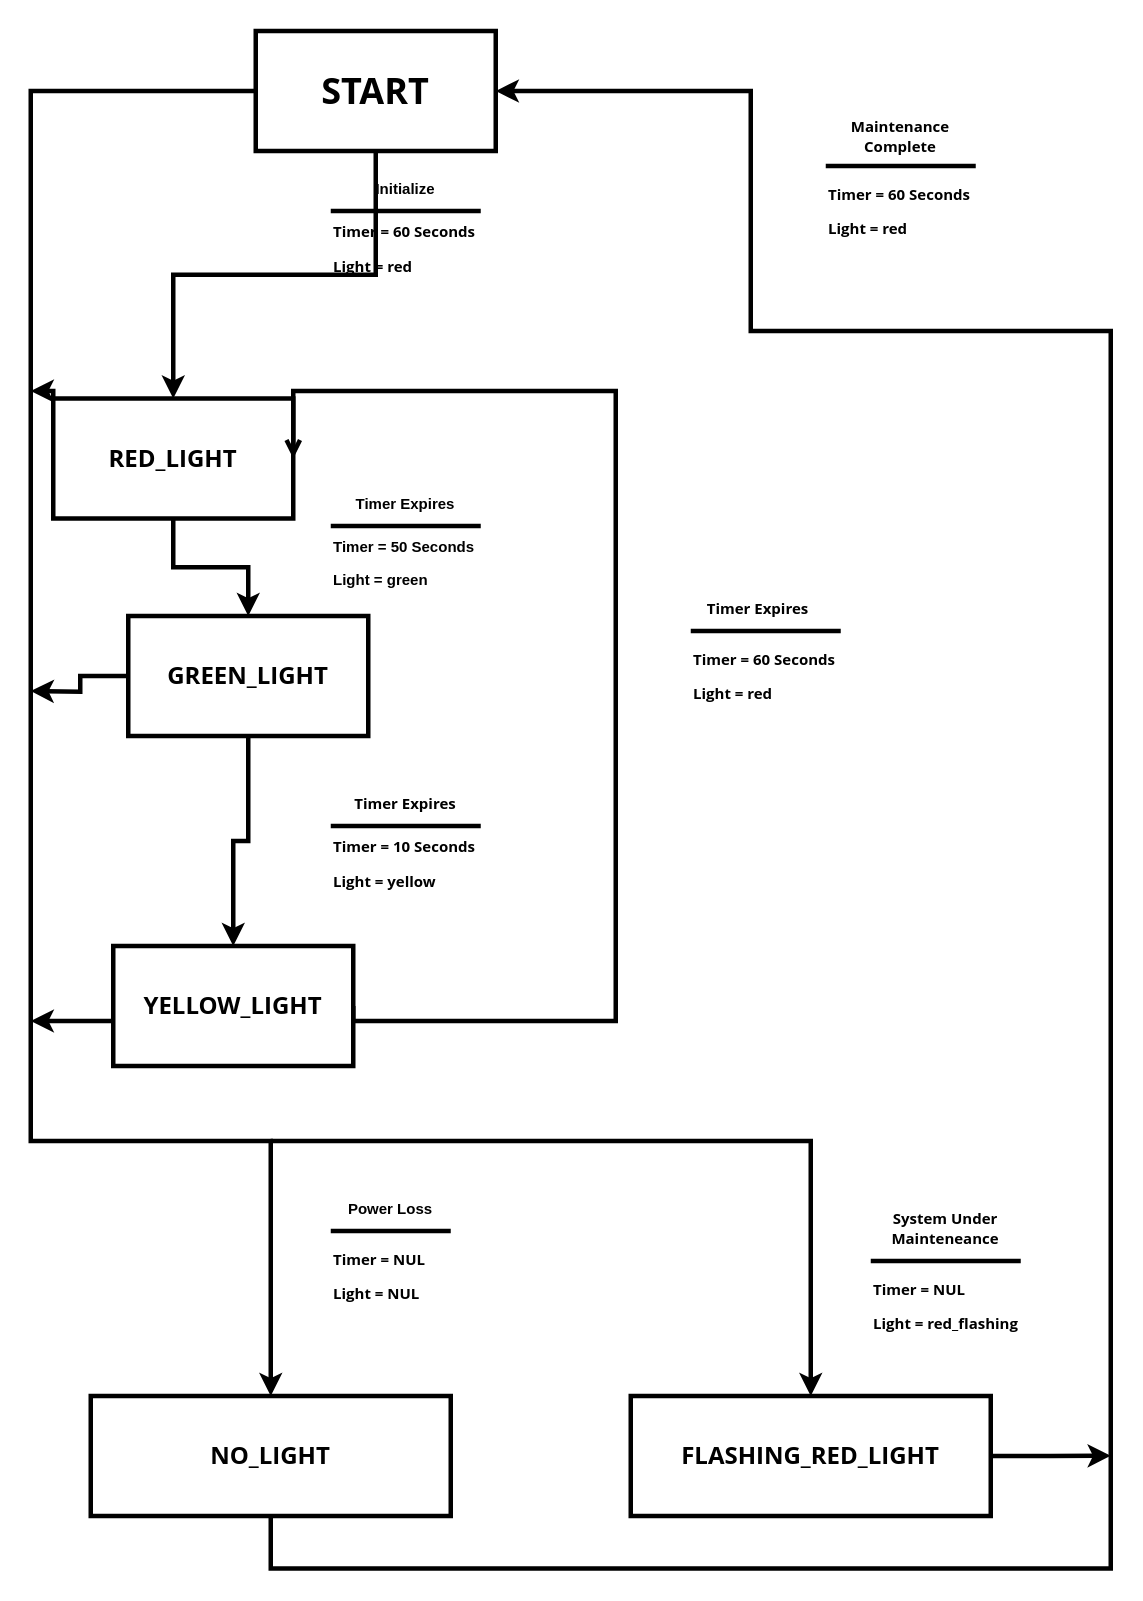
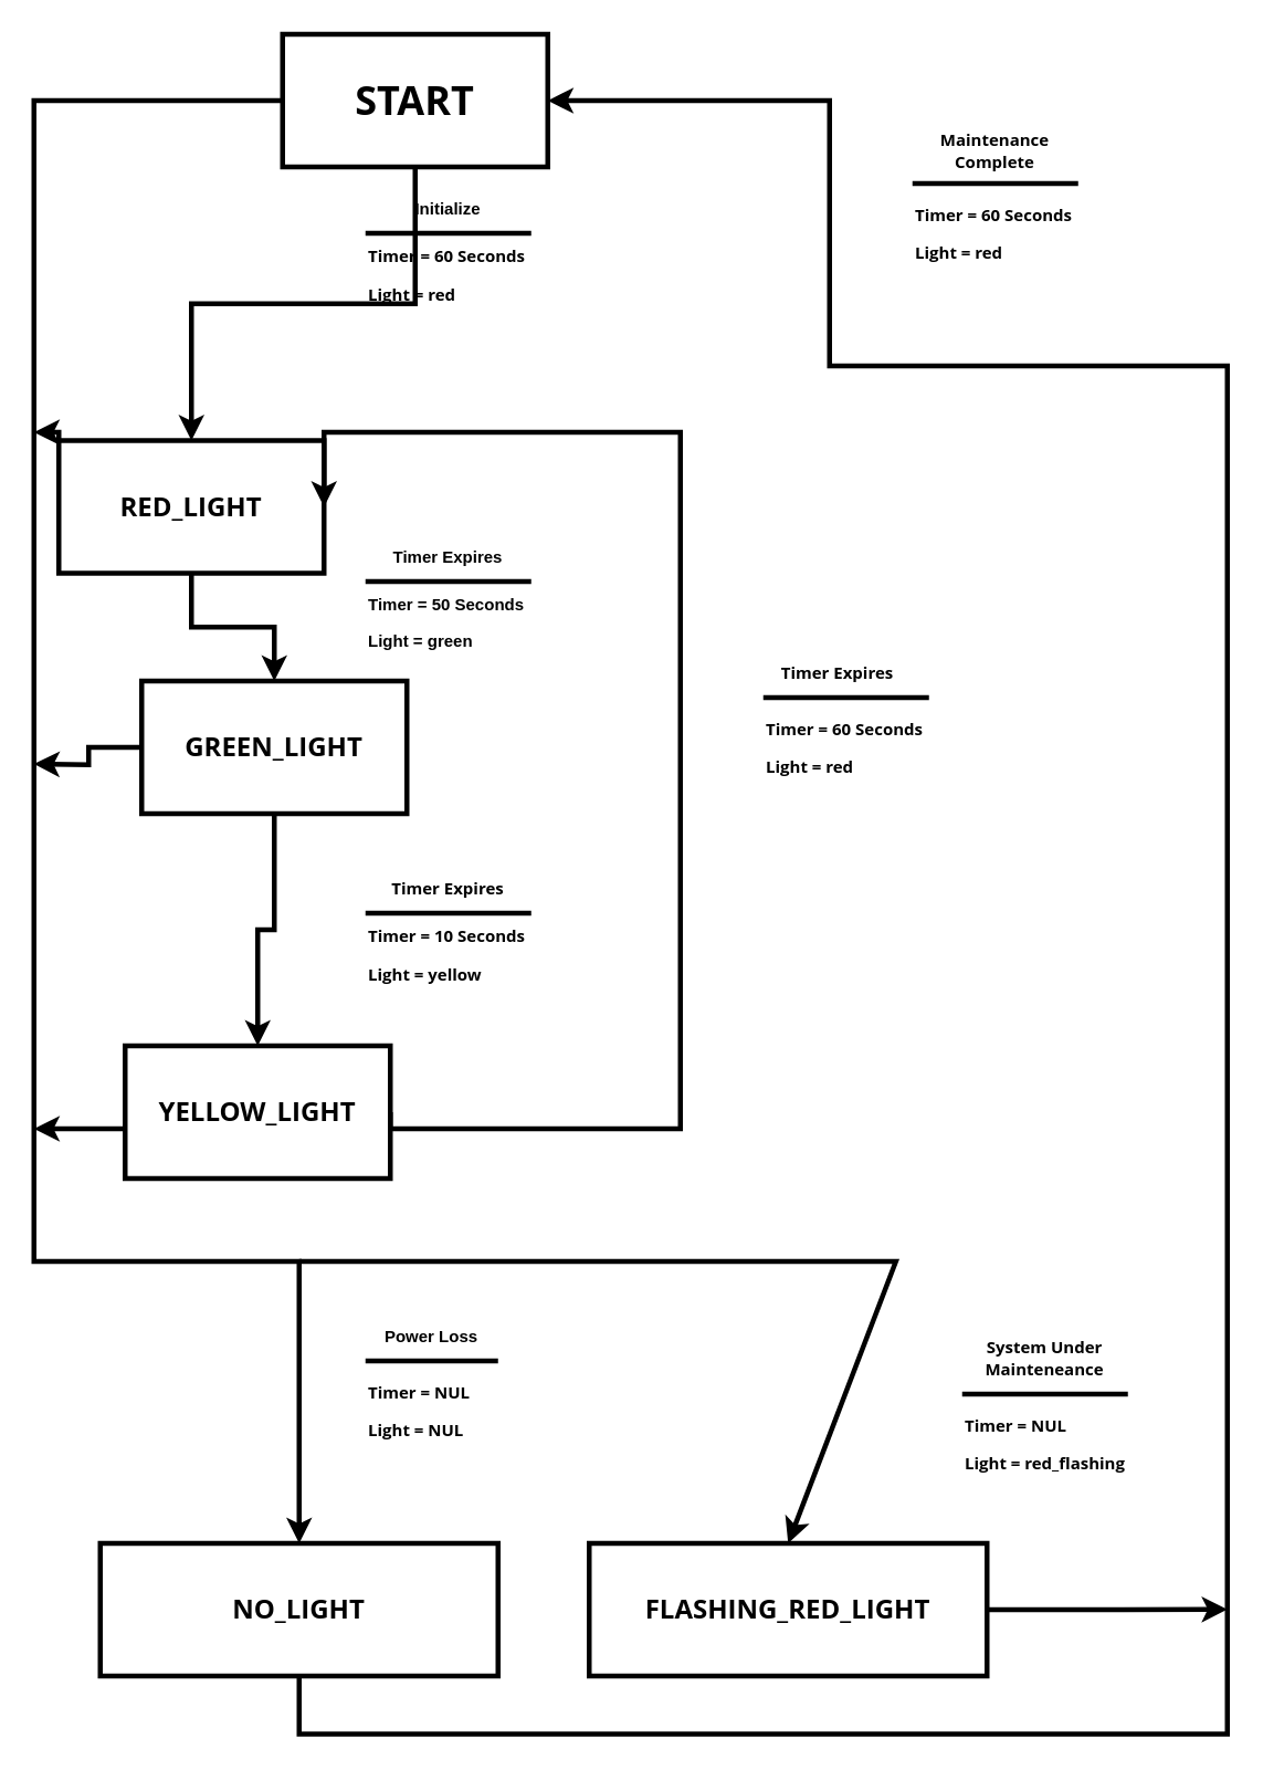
  <mxCell id="0" />
  <mxCell id="1" parent="0" />
  <mxCell id="2" style="edgeStyle=orthogonalEdgeStyle;rounded=0;orthogonalLoop=1;jettySize=auto;html=1;strokeWidth=3;arcSize=0;" edge="1" parent="1" source="4" target="7"><mxGeometry relative="1" as="geometry" /></mxCell>
  <mxCell id="3" style="edgeStyle=orthogonalEdgeStyle;rounded=0;orthogonalLoop=1;jettySize=auto;html=1;exitX=0;exitY=0.5;exitDx=0;exitDy=0;strokeWidth=3;entryX=0.5;entryY=0;entryDx=0;entryDy=0;arcSize=0;" edge="1" parent="1" source="4" target="24"><mxGeometry relative="1" as="geometry"><mxPoint x="20" y="1020" as="targetPoint" /><Array as="points"><mxPoint x="20" y="60" /><mxPoint x="20" y="760" /><mxPoint x="180" y="760" /></Array></mxGeometry></mxCell>
  <mxCell id="4" value="&lt;h1&gt;START&lt;/h1&gt;" style="rounded=1;whiteSpace=wrap;html=1;fontFamily=Open Sans;strokeWidth=3;arcSize=0;" vertex="1" parent="1"><mxGeometry x="170" y="20" width="160" height="80" as="geometry" /></mxCell>
  <mxCell id="5" style="edgeStyle=orthogonalEdgeStyle;rounded=0;orthogonalLoop=1;jettySize=auto;html=1;exitX=0.5;exitY=1;exitDx=0;exitDy=0;entryX=0.5;entryY=0;entryDx=0;entryDy=0;strokeWidth=3;arcSize=0;" edge="1" parent="1" source="7" target="13"><mxGeometry relative="1" as="geometry" /></mxCell>
  <mxCell id="6" style="edgeStyle=orthogonalEdgeStyle;rounded=0;orthogonalLoop=1;jettySize=auto;html=1;exitX=0;exitY=0.5;exitDx=0;exitDy=0;strokeWidth=3;arcSize=0;" edge="1" parent="1" source="7"><mxGeometry relative="1" as="geometry"><mxPoint x="20" y="260" as="targetPoint" /><Array as="points"><mxPoint x="20" y="260" /></Array></mxGeometry></mxCell>
  <mxCell id="7" value="&lt;h1 style=&quot;font-size: 16px&quot;&gt;RED_LIGHT&lt;/h1&gt;" style="rounded=1;whiteSpace=wrap;html=1;fontFamily=Open Sans;strokeWidth=3;arcSize=0;" vertex="1" parent="1"><mxGeometry x="35" y="265" width="160" height="80" as="geometry" /></mxCell>
  <mxCell id="8" value="&lt;h2 style=&quot;font-size: 10px;&quot;&gt;Initialize&lt;/h2&gt;" style="text;html=1;strokeColor=none;fillColor=none;align=center;verticalAlign=middle;whiteSpace=wrap;rounded=0;arcSize=0;fontSize=10;" vertex="1" parent="1"><mxGeometry x="230" y="110" width="80" height="30" as="geometry" /></mxCell>
  <mxCell id="9" value="" style="endArrow=none;html=1;strokeWidth=3;exitX=0;exitY=0;exitDx=0;exitDy=0;entryX=1;entryY=0;entryDx=0;entryDy=0;arcSize=0;" edge="1" parent="1" source="10" target="10"><mxGeometry width="50" height="50" relative="1" as="geometry"><mxPoint x="340" y="300" as="sourcePoint" /><mxPoint x="420" y="300" as="targetPoint" /></mxGeometry></mxCell>
  <mxCell id="10" value="&lt;div style=&quot;font-size: 10px&quot;&gt;&lt;h3 style=&quot;font-size: 10px&quot;&gt;&lt;font face=&quot;Open Sans&quot;&gt;Timer = 60 Seconds&lt;/font&gt;&lt;/h3&gt;&lt;/div&gt;&lt;div style=&quot;font-size: 10px&quot;&gt;&lt;h3 style=&quot;font-size: 10px&quot;&gt;&lt;font face=&quot;Open Sans&quot;&gt;Light = red&lt;/font&gt;&lt;/h3&gt;&lt;/div&gt;" style="text;html=1;strokeColor=none;fillColor=none;align=left;verticalAlign=middle;whiteSpace=wrap;rounded=0;arcSize=0;fontSize=10;" vertex="1" parent="1"><mxGeometry x="220" y="140" width="100" height="50" as="geometry" /></mxCell>
  <mxCell id="11" style="edgeStyle=orthogonalEdgeStyle;rounded=0;orthogonalLoop=1;jettySize=auto;html=1;exitX=0.5;exitY=1;exitDx=0;exitDy=0;entryX=0.5;entryY=0;entryDx=0;entryDy=0;strokeWidth=3;arcSize=0;" edge="1" parent="1" source="13" target="16"><mxGeometry relative="1" as="geometry" /></mxCell>
  <mxCell id="12" style="edgeStyle=orthogonalEdgeStyle;rounded=0;orthogonalLoop=1;jettySize=auto;html=1;exitX=0;exitY=0.5;exitDx=0;exitDy=0;strokeWidth=3;arcSize=0;" edge="1" parent="1" source="13"><mxGeometry relative="1" as="geometry"><mxPoint x="20" y="460" as="targetPoint" /></mxGeometry></mxCell>
  <mxCell id="13" value="&lt;h1 style=&quot;font-size: 16px&quot;&gt;&lt;font style=&quot;font-size: 16px&quot;&gt;GREEN_LIGHT&lt;/font&gt;&lt;/h1&gt;" style="rounded=1;whiteSpace=wrap;html=1;fontFamily=Open Sans;strokeWidth=3;arcSize=0;" vertex="1" parent="1"><mxGeometry x="85" y="410" width="160" height="80" as="geometry" /></mxCell>
  <mxCell id="14" style="edgeStyle=orthogonalEdgeStyle;rounded=0;orthogonalLoop=1;jettySize=auto;html=1;exitX=0;exitY=0.5;exitDx=0;exitDy=0;strokeWidth=3;arcSize=0;" edge="1" parent="1" source="16"><mxGeometry relative="1" as="geometry"><mxPoint x="20" y="680" as="targetPoint" /><Array as="points"><mxPoint x="20" y="680" /></Array></mxGeometry></mxCell>
- <mxCell id="15" style="edgeStyle=orthogonalEdgeStyle;rounded=0;orthogonalLoop=1;jettySize=auto;html=1;exitX=1;exitY=0.5;exitDx=0;exitDy=0;strokeWidth=3;entryX=1;entryY=0.5;entryDx=0;entryDy=0;arcSize=0;endArrow=open;" edge="1" parent="1" source="16" target="7"><mxGeometry relative="1" as="geometry"><mxPoint x="690" y="420" as="targetPoint" /><Array as="points"><mxPoint x="410" y="680" /><mxPoint x="410" y="260" /></Array></mxGeometry></mxCell>
+ <mxCell id="15" style="edgeStyle=orthogonalEdgeStyle;rounded=0;orthogonalLoop=1;jettySize=auto;html=1;exitX=1;exitY=0.5;exitDx=0;exitDy=0;strokeWidth=3;entryX=1;entryY=0.5;entryDx=0;entryDy=0;arcSize=0;" edge="1" parent="1" source="16" target="7"><mxGeometry relative="1" as="geometry"><mxPoint x="690" y="420" as="targetPoint" /><Array as="points"><mxPoint x="410" y="680" /><mxPoint x="410" y="260" /></Array></mxGeometry></mxCell>
  <mxCell id="16" value="&lt;h1 style=&quot;font-size: 16px&quot;&gt;&lt;font style=&quot;font-size: 16px&quot;&gt;YELLOW_LIGHT&lt;/font&gt;&lt;/h1&gt;" style="rounded=1;whiteSpace=wrap;html=1;fontFamily=Open Sans;strokeWidth=3;fontStyle=1;arcSize=0;" vertex="1" parent="1"><mxGeometry x="75" y="630" width="160" height="80" as="geometry" /></mxCell>
  <mxCell id="17" value="&lt;h2 style=&quot;font-size: 10px;&quot;&gt;&lt;font style=&quot;font-size: 10px;&quot;&gt;Timer Expires&lt;/font&gt;&lt;/h2&gt;" style="text;html=1;strokeColor=none;fillColor=none;align=center;verticalAlign=middle;whiteSpace=wrap;rounded=0;arcSize=0;fontSize=10;" vertex="1" parent="1"><mxGeometry x="220" y="320" width="100" height="30" as="geometry" /></mxCell>
  <mxCell id="18" value="&lt;div style=&quot;font-size: 10px;&quot;&gt;&lt;h3 style=&quot;font-size: 10px;&quot;&gt;Timer = 50 Seconds&lt;/h3&gt;&lt;/div&gt;&lt;div style=&quot;font-size: 10px;&quot;&gt;&lt;h3 style=&quot;font-size: 10px;&quot;&gt;Light = green&lt;/h3&gt;&lt;/div&gt;" style="text;html=1;strokeColor=none;fillColor=none;align=left;verticalAlign=middle;whiteSpace=wrap;rounded=0;arcSize=0;fontSize=10;" vertex="1" parent="1"><mxGeometry x="220" y="350" width="100" height="50" as="geometry" /></mxCell>
  <mxCell id="19" value="" style="endArrow=none;html=1;strokeWidth=3;exitX=0;exitY=0;exitDx=0;exitDy=0;arcSize=0;" edge="1" parent="1"><mxGeometry width="50" height="50" relative="1" as="geometry"><mxPoint x="220" y="350" as="sourcePoint" /><mxPoint x="320" y="350" as="targetPoint" /></mxGeometry></mxCell>
  <mxCell id="20" value="&lt;h2 style=&quot;font-size: 10px&quot;&gt;&lt;font face=&quot;Open Sans&quot;&gt;Timer Expires&lt;/font&gt;&lt;/h2&gt;" style="text;html=1;strokeColor=none;fillColor=none;align=center;verticalAlign=middle;whiteSpace=wrap;rounded=0;arcSize=0;fontSize=10;" vertex="1" parent="1"><mxGeometry x="220" y="520" width="100" height="30" as="geometry" /></mxCell>
  <mxCell id="21" value="&lt;div style=&quot;font-size: 10px&quot;&gt;&lt;h3 style=&quot;font-size: 10px&quot;&gt;&lt;font face=&quot;Open Sans&quot;&gt;Timer = 10 Seconds&lt;/font&gt;&lt;/h3&gt;&lt;/div&gt;&lt;div style=&quot;font-size: 10px&quot;&gt;&lt;h3 style=&quot;font-size: 10px&quot;&gt;&lt;font face=&quot;Open Sans&quot;&gt;Light = yellow&lt;/font&gt;&lt;/h3&gt;&lt;/div&gt;" style="text;html=1;strokeColor=none;fillColor=none;align=left;verticalAlign=middle;whiteSpace=wrap;rounded=0;arcSize=0;fontSize=10;" vertex="1" parent="1"><mxGeometry x="220" y="550" width="100" height="50" as="geometry" /></mxCell>
  <mxCell id="22" value="" style="endArrow=none;html=1;strokeWidth=3;exitX=0;exitY=0;exitDx=0;exitDy=0;arcSize=0;" edge="1" parent="1"><mxGeometry width="50" height="50" relative="1" as="geometry"><mxPoint x="220" y="550" as="sourcePoint" /><mxPoint x="320" y="550" as="targetPoint" /></mxGeometry></mxCell>
  <mxCell id="23" style="edgeStyle=orthogonalEdgeStyle;rounded=0;orthogonalLoop=1;jettySize=auto;html=1;exitX=0.5;exitY=1;exitDx=0;exitDy=0;strokeWidth=3;fontSize=10;entryX=1;entryY=0.5;entryDx=0;entryDy=0;" edge="1" parent="1" source="24" target="4"><mxGeometry relative="1" as="geometry"><mxPoint x="500" y="60" as="targetPoint" /><Array as="points"><mxPoint x="180" y="1045" /><mxPoint x="740" y="1045" /><mxPoint x="740" y="220" /><mxPoint x="500" y="220" /><mxPoint x="500" y="60" /></Array></mxGeometry></mxCell>
  <mxCell id="24" value="&lt;h1 style=&quot;font-size: 16px&quot;&gt;&lt;font style=&quot;font-size: 16px&quot;&gt;NO_LIGHT&lt;/font&gt;&lt;/h1&gt;" style="rounded=1;whiteSpace=wrap;html=1;fontFamily=Open Sans;strokeWidth=3;fontStyle=1;arcSize=0;" vertex="1" parent="1"><mxGeometry x="60" y="930" width="240" height="80" as="geometry" /></mxCell>
  <mxCell id="25" value="&lt;h2 style=&quot;font-size: 10px;&quot;&gt;Power Loss&lt;br style=&quot;font-size: 10px;&quot;&gt;&lt;/h2&gt;" style="text;html=1;strokeColor=none;fillColor=none;align=center;verticalAlign=middle;whiteSpace=wrap;rounded=0;arcSize=0;fontSize=10;" vertex="1" parent="1"><mxGeometry x="220" y="790" width="80" height="30" as="geometry" /></mxCell>
  <mxCell id="26" value="&lt;div style=&quot;font-size: 10px&quot;&gt;&lt;h3 style=&quot;font-size: 10px&quot;&gt;&lt;font face=&quot;Open Sans&quot;&gt;Timer = NUL&lt;br style=&quot;font-size: 10px&quot;&gt;&lt;/font&gt;&lt;/h3&gt;&lt;/div&gt;&lt;div style=&quot;font-size: 10px&quot;&gt;&lt;h3 style=&quot;font-size: 10px&quot;&gt;&lt;font face=&quot;Open Sans&quot;&gt;Light = NUL&lt;/font&gt;&lt;/h3&gt;&lt;/div&gt;" style="text;html=1;strokeColor=none;fillColor=none;align=left;verticalAlign=middle;whiteSpace=wrap;rounded=0;arcSize=0;fontSize=10;" vertex="1" parent="1"><mxGeometry x="220" y="820" width="80" height="60" as="geometry" /></mxCell>
  <mxCell id="27" value="" style="endArrow=none;html=1;strokeWidth=3;exitX=0;exitY=0;exitDx=0;exitDy=0;arcSize=0;" edge="1" parent="1"><mxGeometry width="50" height="50" relative="1" as="geometry"><mxPoint x="220" y="820" as="sourcePoint" /><mxPoint x="300" y="820" as="targetPoint" /></mxGeometry></mxCell>
  <mxCell id="28" value="&lt;p&gt;&lt;font face=&quot;Open Sans&quot;&gt;&lt;b&gt;&lt;font style=&quot;font-size: 10px&quot;&gt;System Under Mainteneance&lt;/font&gt;&lt;/b&gt;&lt;/font&gt;&lt;/p&gt;" style="text;html=1;strokeColor=none;fillColor=none;align=center;verticalAlign=middle;whiteSpace=wrap;rounded=0;arcSize=0;fontSize=10;" vertex="1" parent="1"><mxGeometry x="580" y="795" width="100" height="45" as="geometry" /></mxCell>
  <mxCell id="29" value="&lt;div style=&quot;font-size: 10px&quot;&gt;&lt;h3 style=&quot;font-size: 10px&quot;&gt;&lt;font face=&quot;Open Sans&quot;&gt;Timer = NUL&lt;br style=&quot;font-size: 10px&quot;&gt;&lt;/font&gt;&lt;/h3&gt;&lt;/div&gt;&lt;div style=&quot;font-size: 10px&quot;&gt;&lt;h3 style=&quot;font-size: 10px&quot;&gt;&lt;font face=&quot;Open Sans&quot;&gt;Light = red_flashing&lt;/font&gt;&lt;/h3&gt;&lt;/div&gt;" style="text;html=1;strokeColor=none;fillColor=none;align=left;verticalAlign=middle;whiteSpace=wrap;rounded=0;arcSize=0;fontSize=10;" vertex="1" parent="1"><mxGeometry x="580" y="840" width="110" height="60" as="geometry" /></mxCell>
  <mxCell id="30" value="" style="endArrow=none;html=1;strokeWidth=3;exitX=0;exitY=0;exitDx=0;exitDy=0;arcSize=0;" edge="1" parent="1"><mxGeometry width="50" height="50" relative="1" as="geometry"><mxPoint x="580" y="840" as="sourcePoint" /><mxPoint x="680" y="840" as="targetPoint" /></mxGeometry></mxCell>
  <mxCell id="31" value="&lt;h2 style=&quot;font-size: 10px&quot;&gt;&lt;font face=&quot;Open Sans&quot;&gt;Timer Expires&lt;/font&gt;&lt;/h2&gt;" style="text;html=1;strokeColor=none;fillColor=none;align=center;verticalAlign=middle;whiteSpace=wrap;rounded=0;arcSize=0;fontSize=10;" vertex="1" parent="1"><mxGeometry x="460" y="390" width="90" height="30" as="geometry" /></mxCell>
  <mxCell id="32" value="&lt;div style=&quot;font-size: 10px&quot;&gt;&lt;h3 style=&quot;font-size: 10px&quot;&gt;&lt;font face=&quot;Open Sans&quot;&gt;Timer = 60 Seconds&lt;/font&gt;&lt;/h3&gt;&lt;/div&gt;&lt;div style=&quot;font-size: 10px&quot;&gt;&lt;h3 style=&quot;font-size: 10px&quot;&gt;&lt;font face=&quot;Open Sans&quot;&gt;Light = red&lt;/font&gt;&lt;/h3&gt;&lt;/div&gt;" style="text;html=1;strokeColor=none;fillColor=none;align=left;verticalAlign=middle;whiteSpace=wrap;rounded=0;arcSize=0;fontSize=10;" vertex="1" parent="1"><mxGeometry x="460" y="420" width="100" height="60" as="geometry" /></mxCell>
  <mxCell id="33" value="" style="endArrow=none;html=1;strokeWidth=3;exitX=0;exitY=0;exitDx=0;exitDy=0;arcSize=0;entryX=1;entryY=0;entryDx=0;entryDy=0;" edge="1" parent="1" target="32"><mxGeometry width="50" height="50" relative="1" as="geometry"><mxPoint x="460" y="420" as="sourcePoint" /><mxPoint x="540" y="420" as="targetPoint" /></mxGeometry></mxCell>
  <mxCell id="34" style="edgeStyle=orthogonalEdgeStyle;rounded=0;orthogonalLoop=1;jettySize=auto;html=1;exitX=1;exitY=0.5;exitDx=0;exitDy=0;strokeWidth=3;fontSize=10;" edge="1" parent="1" source="35"><mxGeometry relative="1" as="geometry"><mxPoint x="740" y="969.882" as="targetPoint" /></mxGeometry></mxCell>
- <mxCell id="35" value="&lt;h1 style=&quot;font-size: 16px&quot;&gt;&lt;font style=&quot;font-size: 16px&quot;&gt;FLASHING_RED_LIGHT&lt;/font&gt;&lt;/h1&gt;" style="rounded=1;whiteSpace=wrap;html=1;fontFamily=Open Sans;strokeWidth=3;fontStyle=1;arcSize=0;" vertex="1" parent="1"><mxGeometry x="420" y="930" width="240" height="80" as="geometry" /></mxCell>
+ <mxCell id="35" value="&lt;h1 style=&quot;font-size: 16px&quot;&gt;&lt;font style=&quot;font-size: 16px&quot;&gt;FLASHING_RED_LIGHT&lt;/font&gt;&lt;/h1&gt;" style="rounded=1;whiteSpace=wrap;html=1;fontFamily=Open Sans;strokeWidth=3;fontStyle=1;arcSize=0;" vertex="1" parent="1"><mxGeometry x="355" y="930" width="240" height="80" as="geometry" /></mxCell>
  <mxCell id="36" value="" style="endArrow=classic;html=1;strokeWidth=3;fontSize=10;entryX=0.5;entryY=0;entryDx=0;entryDy=0;rounded=0;" edge="1" parent="1" target="35"><mxGeometry width="50" height="50" relative="1" as="geometry"><mxPoint x="180" y="760" as="sourcePoint" /><mxPoint x="540" y="760" as="targetPoint" /><Array as="points"><mxPoint x="530" y="760" /><mxPoint x="540" y="760" /></Array></mxGeometry></mxCell>
  <mxCell id="37" value="&lt;font face=&quot;Open Sans&quot;&gt;&lt;b&gt;Maintenance Complete&lt;/b&gt;&lt;/font&gt;" style="text;html=1;strokeColor=none;fillColor=none;align=center;verticalAlign=middle;whiteSpace=wrap;rounded=0;arcSize=0;fontSize=10;" vertex="1" parent="1"><mxGeometry x="560" y="65" width="80" height="50" as="geometry" /></mxCell>
  <mxCell id="38" value="&lt;div style=&quot;font-size: 10px&quot;&gt;&lt;h3 style=&quot;font-size: 10px&quot;&gt;&lt;font face=&quot;Open Sans&quot;&gt;Timer = 60 Seconds&lt;/font&gt;&lt;/h3&gt;&lt;/div&gt;&lt;div style=&quot;font-size: 10px&quot;&gt;&lt;h3 style=&quot;font-size: 10px&quot;&gt;&lt;font face=&quot;Open Sans&quot;&gt;Light = red&lt;/font&gt;&lt;/h3&gt;&lt;/div&gt;" style="text;html=1;strokeColor=none;fillColor=none;align=left;verticalAlign=middle;whiteSpace=wrap;rounded=0;arcSize=0;fontSize=10;" vertex="1" parent="1"><mxGeometry x="550" y="115" width="100" height="50" as="geometry" /></mxCell>
  <mxCell id="39" value="" style="endArrow=none;html=1;strokeWidth=3;exitX=0;exitY=0;exitDx=0;exitDy=0;arcSize=0;entryX=1;entryY=0;entryDx=0;entryDy=0;" edge="1" parent="1"><mxGeometry width="50" height="50" relative="1" as="geometry"><mxPoint x="550" y="110" as="sourcePoint" /><mxPoint x="650" y="110" as="targetPoint" /></mxGeometry></mxCell>
